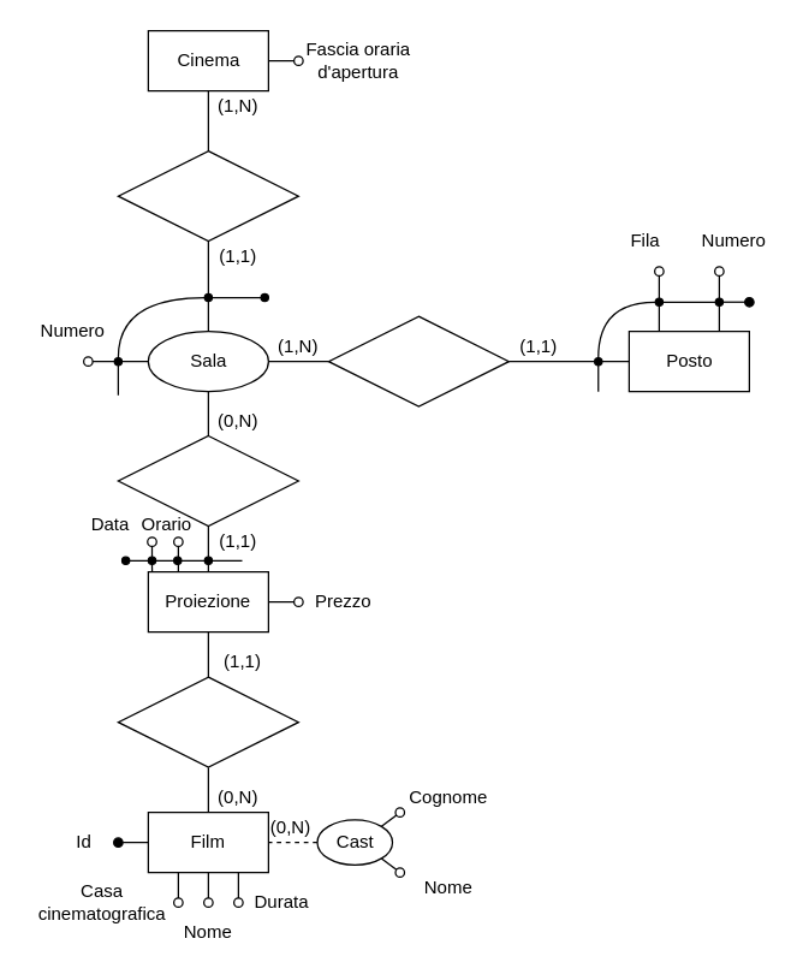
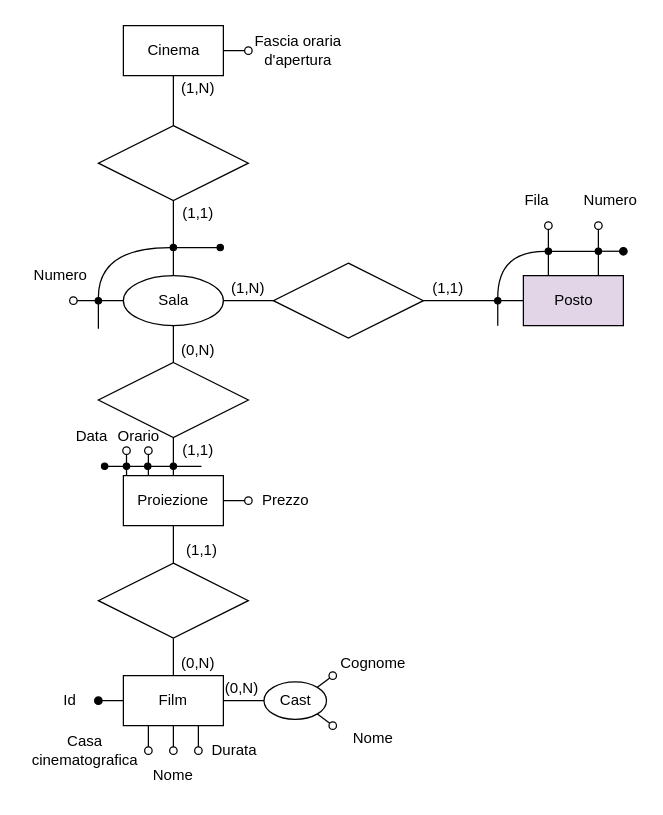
  <mxCell id="0" />
  <mxCell id="1" parent="0" />
  <mxCell id="2" style="orthogonalLoop=1;jettySize=auto;html=1;exitX=0.5;exitY=1;exitDx=0;exitDy=0;entryX=0.5;entryY=0;entryDx=0;entryDy=0;endArrow=none;endFill=0;sketch=0;edgeStyle=orthogonalEdgeStyle;" parent="1" source="4" target="9" edge="1"><mxGeometry relative="1" as="geometry" /></mxCell>
  <mxCell id="3" style="edgeStyle=orthogonalEdgeStyle;orthogonalLoop=1;jettySize=auto;html=1;endArrow=oval;endFill=0;sketch=0;rounded=0;exitX=1;exitY=0.5;exitDx=0;exitDy=0;" parent="1" source="4" edge="1"><mxGeometry relative="1" as="geometry"><mxPoint x="198" y="40" as="targetPoint" /><Array as="points" /></mxGeometry></mxCell>
  <mxCell id="4" value="Cinema" style="html=1;sketch=0;" parent="1" vertex="1"><mxGeometry x="98" y="20" width="80" height="40" as="geometry" /></mxCell>
  <mxCell id="5" style="edgeStyle=orthogonalEdgeStyle;orthogonalLoop=1;jettySize=auto;html=1;exitX=1;exitY=0.5;exitDx=0;exitDy=0;endArrow=none;endFill=0;sketch=0;" parent="1" source="8" target="12" edge="1"><mxGeometry relative="1" as="geometry" /></mxCell>
  <mxCell id="6" style="edgeStyle=orthogonalEdgeStyle;orthogonalLoop=1;jettySize=auto;html=1;exitX=0;exitY=0.5;exitDx=0;exitDy=0;endArrow=oval;endFill=0;sketch=0;rounded=0;" parent="1" source="8" edge="1"><mxGeometry relative="1" as="geometry"><mxPoint x="58" y="240" as="targetPoint" /></mxGeometry></mxCell>
  <mxCell id="7" style="edgeStyle=orthogonalEdgeStyle;orthogonalLoop=1;jettySize=auto;html=1;exitX=0.5;exitY=1;exitDx=0;exitDy=0;entryX=0.5;entryY=0;entryDx=0;entryDy=0;endArrow=none;endFill=0;sketch=0;rounded=0;" parent="1" source="8" target="30" edge="1"><mxGeometry relative="1" as="geometry" /></mxCell>
  <mxCell id="8" value="Sala" style="ellipse;html=1;sketch=0;" parent="1" vertex="1"><mxGeometry x="98" y="220" width="80" height="40" as="geometry" /></mxCell>
  <mxCell id="9" value="" style="rhombus;whiteSpace=wrap;html=1;sketch=0;" parent="1" vertex="1"><mxGeometry x="78" y="100" width="120" height="60" as="geometry" /></mxCell>
  <mxCell id="10" style="edgeStyle=orthogonalEdgeStyle;orthogonalLoop=1;jettySize=auto;html=1;exitX=1;exitY=0.5;exitDx=0;exitDy=0;endArrow=none;endFill=0;sketch=0;rounded=0;" parent="1" source="41" target="14" edge="1"><mxGeometry relative="1" as="geometry"><Array as="points"><mxPoint x="398" y="240" /><mxPoint x="398" y="240" /></Array></mxGeometry></mxCell>
  <mxCell id="11" style="edgeStyle=orthogonalEdgeStyle;orthogonalLoop=1;jettySize=auto;html=1;entryX=0;entryY=0.5;entryDx=0;entryDy=0;startArrow=none;startFill=0;endArrow=none;endFill=0;endSize=6;fillColor=#000000;sketch=0;rounded=0;" parent="1" source="12" target="41" edge="1"><mxGeometry relative="1" as="geometry" /></mxCell>
  <mxCell id="12" value="" style="rhombus;whiteSpace=wrap;html=1;sketch=0;" parent="1" vertex="1"><mxGeometry x="218" y="210" width="120" height="60" as="geometry" /></mxCell>
  <mxCell id="13" style="edgeStyle=none;rounded=0;orthogonalLoop=1;jettySize=auto;html=1;exitX=0.75;exitY=0;exitDx=0;exitDy=0;entryX=0.5;entryY=1;entryDx=0;entryDy=0;endArrow=none;endFill=0;strokeColor=#000000;fillColor=#FFFFFF;" parent="1" source="14" target="61" edge="1"><mxGeometry relative="1" as="geometry" /></mxCell>
- <mxCell id="14" value="Posto" style="html=1;sketch=0;" parent="1" vertex="1"><mxGeometry x="418" y="220" width="80" height="40" as="geometry" /></mxCell>
+ <mxCell id="14" value="Posto" style="html=1;sketch=0;fillColor=#e1d5e7;" parent="1" vertex="1"><mxGeometry x="418" y="220" width="80" height="40" as="geometry" /></mxCell>
  <mxCell id="15" value="Fascia oraria d'apertura" style="text;html=1;strokeColor=none;fillColor=none;align=center;verticalAlign=middle;whiteSpace=wrap;sketch=0;" parent="1" vertex="1"><mxGeometry x="198" y="30" width="80" height="20" as="geometry" /></mxCell>
  <mxCell id="16" value="Numero" style="text;html=1;strokeColor=none;fillColor=none;align=center;verticalAlign=middle;whiteSpace=wrap;sketch=0;" parent="1" vertex="1"><mxGeometry x="28" y="210" width="40" height="20" as="geometry" /></mxCell>
  <mxCell id="17" value="Prezzo" style="text;html=1;strokeColor=none;fillColor=none;align=center;verticalAlign=middle;whiteSpace=wrap;sketch=0;" parent="1" vertex="1"><mxGeometry x="208" y="390" width="40" height="20" as="geometry" /></mxCell>
  <mxCell id="18" value="Data" style="text;html=1;strokeColor=none;fillColor=none;align=center;verticalAlign=middle;whiteSpace=wrap;sketch=0;" parent="1" vertex="1"><mxGeometry x="58" y="338.5" width="30" height="20" as="geometry" /></mxCell>
  <mxCell id="19" value="(1,N)" style="text;html=1;strokeColor=none;fillColor=none;align=center;verticalAlign=middle;whiteSpace=wrap;sketch=0;" parent="1" vertex="1"><mxGeometry x="138" y="60" width="40" height="20" as="geometry" /></mxCell>
  <mxCell id="20" value="(1,N)" style="text;html=1;strokeColor=none;fillColor=none;align=center;verticalAlign=middle;whiteSpace=wrap;sketch=0;" parent="1" vertex="1"><mxGeometry x="178" y="220" width="40" height="20" as="geometry" /></mxCell>
  <mxCell id="21" value="(1,1)" style="text;html=1;strokeColor=none;fillColor=none;align=center;verticalAlign=middle;whiteSpace=wrap;sketch=0;" parent="1" vertex="1"><mxGeometry x="338" y="220" width="40" height="20" as="geometry" /></mxCell>
  <mxCell id="22" value="(0,N)" style="text;html=1;strokeColor=none;fillColor=none;align=center;verticalAlign=middle;whiteSpace=wrap;sketch=0;" parent="1" vertex="1"><mxGeometry x="138" y="270" width="40" height="20" as="geometry" /></mxCell>
  <mxCell id="23" style="edgeStyle=none;orthogonalLoop=1;jettySize=auto;html=1;exitX=0.25;exitY=0;exitDx=0;exitDy=0;startArrow=none;startFill=0;endArrow=oval;endFill=0;endSize=6;fillColor=#000000;sketch=0;rounded=0;" parent="1" source="26" edge="1"><mxGeometry relative="1" as="geometry"><mxPoint x="118" y="360" as="targetPoint" /><mxPoint x="178" y="412" as="sourcePoint" /></mxGeometry></mxCell>
  <mxCell id="24" style="edgeStyle=orthogonalEdgeStyle;rounded=0;orthogonalLoop=1;jettySize=auto;html=1;exitX=1;exitY=0.5;exitDx=0;exitDy=0;endArrow=oval;endFill=0;" edge="1" parent="1" source="26"><mxGeometry relative="1" as="geometry"><mxPoint x="198" y="400" as="targetPoint" /></mxGeometry></mxCell>
  <mxCell id="25" style="edgeStyle=orthogonalEdgeStyle;rounded=0;orthogonalLoop=1;jettySize=auto;html=1;entryX=0.5;entryY=0;entryDx=0;entryDy=0;endArrow=none;endFill=0;" edge="1" parent="1" source="26" target="69"><mxGeometry relative="1" as="geometry" /></mxCell>
  <mxCell id="26" value="Proiezione" style="whiteSpace=wrap;html=1;sketch=0;" parent="1" vertex="1"><mxGeometry x="98" y="380" width="80" height="40" as="geometry" /></mxCell>
  <mxCell id="27" value="Fila" style="text;html=1;strokeColor=none;fillColor=none;align=center;verticalAlign=middle;whiteSpace=wrap;sketch=0;" parent="1" vertex="1"><mxGeometry x="408.5" y="150" width="40" height="20" as="geometry" /></mxCell>
  <mxCell id="28" value="Numero" style="text;html=1;strokeColor=none;fillColor=none;align=center;verticalAlign=middle;whiteSpace=wrap;sketch=0;" parent="1" vertex="1"><mxGeometry x="468" y="150" width="40" height="20" as="geometry" /></mxCell>
  <mxCell id="29" style="edgeStyle=orthogonalEdgeStyle;orthogonalLoop=1;jettySize=auto;html=1;exitX=0.5;exitY=1;exitDx=0;exitDy=0;entryX=0.5;entryY=0;entryDx=0;entryDy=0;endArrow=none;endFill=0;sketch=0;rounded=0;startArrow=none;" parent="1" source="46" target="26" edge="1"><mxGeometry relative="1" as="geometry" /></mxCell>
  <mxCell id="30" value="" style="rhombus;whiteSpace=wrap;html=1;sketch=0;" parent="1" vertex="1"><mxGeometry x="78" y="289.5" width="120" height="60" as="geometry" /></mxCell>
  <mxCell id="31" style="edgeStyle=orthogonalEdgeStyle;orthogonalLoop=1;jettySize=auto;html=1;entryX=1;entryY=0.5;entryDx=0;entryDy=0;startArrow=none;startFill=0;endArrow=none;endFill=0;endSize=6;sketch=0;rounded=0;" parent="1" source="32" target="38" edge="1"><mxGeometry relative="1" as="geometry" /></mxCell>
  <mxCell id="32" value="" style="ellipse;whiteSpace=wrap;html=1;aspect=fixed;fillColor=#000000;sketch=0;" parent="1" vertex="1"><mxGeometry x="173" y="195" width="5" height="5" as="geometry" /></mxCell>
  <mxCell id="33" style="edgeStyle=orthogonalEdgeStyle;orthogonalLoop=1;jettySize=auto;html=1;startArrow=none;startFill=0;endArrow=none;endFill=0;endSize=6;fillColor=#000000;sketch=0;rounded=0;" parent="1" source="34" edge="1"><mxGeometry relative="1" as="geometry"><mxPoint x="78" y="260" as="targetPoint" /></mxGeometry></mxCell>
  <mxCell id="34" value="" style="ellipse;whiteSpace=wrap;html=1;aspect=fixed;fillColor=#000000;sketch=0;" parent="1" vertex="1"><mxGeometry x="75.5" y="237.5" width="5" height="5" as="geometry" /></mxCell>
  <mxCell id="35" style="edgeStyle=orthogonalEdgeStyle;orthogonalLoop=1;jettySize=auto;html=1;exitX=0.5;exitY=1;exitDx=0;exitDy=0;endArrow=none;endFill=0;sketch=0;rounded=0;entryX=0.5;entryY=0;entryDx=0;entryDy=0;" parent="1" source="9" target="38" edge="1"><mxGeometry relative="1" as="geometry"><mxPoint x="68" y="250" as="sourcePoint" /><mxPoint x="68" y="190" as="targetPoint" /><Array as="points"><mxPoint x="138" y="180" /><mxPoint x="138" y="180" /></Array></mxGeometry></mxCell>
  <mxCell id="36" style="edgeStyle=orthogonalEdgeStyle;orthogonalLoop=1;jettySize=auto;html=1;entryX=0.5;entryY=0;entryDx=0;entryDy=0;startArrow=none;startFill=0;endArrow=none;endFill=0;endSize=6;sketch=0;curved=1;" parent="1" source="38" target="34" edge="1"><mxGeometry relative="1" as="geometry" /></mxCell>
  <mxCell id="37" style="edgeStyle=none;orthogonalLoop=1;jettySize=auto;html=1;entryX=0.5;entryY=0;entryDx=0;entryDy=0;startArrow=none;startFill=0;endArrow=none;endFill=0;endSize=6;sketch=0;rounded=0;" parent="1" source="38" target="8" edge="1"><mxGeometry relative="1" as="geometry" /></mxCell>
  <mxCell id="38" value="" style="ellipse;whiteSpace=wrap;html=1;aspect=fixed;fillColor=#000000;sketch=0;" parent="1" vertex="1"><mxGeometry x="135.5" y="195" width="5" height="5" as="geometry" /></mxCell>
  <mxCell id="39" style="edgeStyle=orthogonalEdgeStyle;orthogonalLoop=1;jettySize=auto;html=1;entryX=0.5;entryY=0;entryDx=0;entryDy=0;startArrow=none;startFill=0;endArrow=none;endFill=0;endSize=6;sketch=0;curved=1;exitX=0;exitY=0.5;exitDx=0;exitDy=0;" parent="1" source="58" target="41" edge="1"><mxGeometry relative="1" as="geometry"><mxPoint x="428" y="200" as="sourcePoint" /></mxGeometry></mxCell>
  <mxCell id="40" style="orthogonalLoop=1;jettySize=auto;html=1;startArrow=none;startFill=0;endArrow=none;endFill=0;endSize=6;fillColor=#ffffff;sketch=0;rounded=0;" parent="1" source="41" edge="1"><mxGeometry relative="1" as="geometry"><mxPoint x="397.5" y="260" as="targetPoint" /></mxGeometry></mxCell>
  <mxCell id="41" value="" style="ellipse;whiteSpace=wrap;html=1;aspect=fixed;fillColor=#000000;sketch=0;" parent="1" vertex="1"><mxGeometry x="395" y="237.5" width="5" height="5" as="geometry" /></mxCell>
  <mxCell id="42" value="(1,1)" style="text;html=1;strokeColor=none;fillColor=none;align=center;verticalAlign=middle;whiteSpace=wrap;sketch=0;" parent="1" vertex="1"><mxGeometry x="138" y="350" width="40" height="20" as="geometry" /></mxCell>
  <mxCell id="43" style="edgeStyle=orthogonalEdgeStyle;rounded=0;orthogonalLoop=1;jettySize=auto;html=1;entryX=0;entryY=0.5;entryDx=0;entryDy=0;endArrow=none;endFill=0;startArrow=none;" parent="1" source="49" target="46" edge="1"><mxGeometry relative="1" as="geometry" /></mxCell>
  <mxCell id="44" value="" style="ellipse;whiteSpace=wrap;html=1;aspect=fixed;fillColor=#000000;sketch=0;" parent="1" vertex="1"><mxGeometry x="80.5" y="370" width="5" height="5" as="geometry" /></mxCell>
  <mxCell id="45" style="edgeStyle=orthogonalEdgeStyle;rounded=0;orthogonalLoop=1;jettySize=auto;html=1;endArrow=none;endFill=0;" parent="1" source="46" edge="1"><mxGeometry relative="1" as="geometry"><mxPoint x="158" y="372.5" as="targetPoint" /></mxGeometry></mxCell>
  <mxCell id="46" value="" style="ellipse;whiteSpace=wrap;html=1;aspect=fixed;fillColor=#000000;sketch=0;" parent="1" vertex="1"><mxGeometry x="135.5" y="370" width="5" height="5" as="geometry" /></mxCell>
  <mxCell id="47" value="" style="edgeStyle=orthogonalEdgeStyle;orthogonalLoop=1;jettySize=auto;html=1;exitX=0.5;exitY=1;exitDx=0;exitDy=0;entryX=0.5;entryY=0;entryDx=0;entryDy=0;endArrow=none;endFill=0;sketch=0;rounded=0;" parent="1" source="30" target="46" edge="1"><mxGeometry relative="1" as="geometry"><mxPoint x="138" y="340" as="sourcePoint" /><mxPoint x="138" y="380" as="targetPoint" /></mxGeometry></mxCell>
  <mxCell id="48" value="Orario" style="text;html=1;strokeColor=none;fillColor=none;align=center;verticalAlign=middle;whiteSpace=wrap;sketch=0;" parent="1" vertex="1"><mxGeometry x="98" y="338.5" width="25" height="20" as="geometry" /></mxCell>
  <mxCell id="49" value="" style="ellipse;whiteSpace=wrap;html=1;aspect=fixed;fillColor=#000000;sketch=0;" parent="1" vertex="1"><mxGeometry x="115" y="370" width="5" height="5" as="geometry" /></mxCell>
  <mxCell id="50" value="" style="edgeStyle=orthogonalEdgeStyle;rounded=0;orthogonalLoop=1;jettySize=auto;html=1;entryX=0;entryY=0.5;entryDx=0;entryDy=0;endArrow=none;endFill=0;" parent="1" source="44" target="49" edge="1"><mxGeometry relative="1" as="geometry"><mxPoint x="95.5" y="372.5" as="sourcePoint" /><mxPoint x="135.5" y="372.5" as="targetPoint" /></mxGeometry></mxCell>
  <mxCell id="51" style="edgeStyle=none;rounded=0;orthogonalLoop=1;jettySize=auto;html=1;endArrow=oval;endFill=0;strokeColor=#000000;fillColor=#FFFFFF;" parent="1" source="52" edge="1"><mxGeometry relative="1" as="geometry"><mxPoint x="100.5" y="360" as="targetPoint" /></mxGeometry></mxCell>
  <mxCell id="52" value="" style="ellipse;whiteSpace=wrap;html=1;aspect=fixed;fillColor=#000000;sketch=0;" parent="1" vertex="1"><mxGeometry x="98" y="370" width="5" height="5" as="geometry" /></mxCell>
  <mxCell id="53" value="" style="edgeStyle=none;orthogonalLoop=1;jettySize=auto;html=1;startArrow=none;startFill=0;endArrow=none;endFill=0;endSize=6;fillColor=#000000;sketch=0;rounded=0;entryX=0.5;entryY=1;entryDx=0;entryDy=0;exitX=0.032;exitY=0.004;exitDx=0;exitDy=0;exitPerimeter=0;" parent="1" source="26" target="52" edge="1"><mxGeometry relative="1" as="geometry"><mxPoint x="101" y="361" as="targetPoint" /><mxPoint x="101" y="380" as="sourcePoint" /></mxGeometry></mxCell>
  <mxCell id="54" value="(1,1)" style="text;html=1;strokeColor=none;fillColor=none;align=center;verticalAlign=middle;whiteSpace=wrap;sketch=0;" parent="1" vertex="1"><mxGeometry x="138" y="160" width="40" height="20" as="geometry" /></mxCell>
  <mxCell id="55" style="edgeStyle=none;rounded=0;orthogonalLoop=1;jettySize=auto;html=1;entryX=0.25;entryY=0;entryDx=0;entryDy=0;endArrow=none;endFill=0;strokeColor=#000000;fillColor=#FFFFFF;" parent="1" source="58" target="14" edge="1"><mxGeometry relative="1" as="geometry" /></mxCell>
  <mxCell id="56" style="edgeStyle=none;rounded=0;orthogonalLoop=1;jettySize=auto;html=1;entryX=0;entryY=0.5;entryDx=0;entryDy=0;endArrow=none;endFill=0;strokeColor=#000000;fillColor=#FFFFFF;" parent="1" source="58" target="61" edge="1"><mxGeometry relative="1" as="geometry" /></mxCell>
  <mxCell id="57" style="edgeStyle=none;rounded=0;orthogonalLoop=1;jettySize=auto;html=1;endArrow=oval;endFill=0;strokeColor=#000000;fillColor=#FFFFFF;" parent="1" source="58" edge="1"><mxGeometry relative="1" as="geometry"><mxPoint x="438" y="180" as="targetPoint" /></mxGeometry></mxCell>
  <mxCell id="58" value="" style="ellipse;whiteSpace=wrap;html=1;aspect=fixed;fillColor=#000000;sketch=0;" parent="1" vertex="1"><mxGeometry x="435.5" y="198" width="5" height="5" as="geometry" /></mxCell>
  <mxCell id="59" style="edgeStyle=none;rounded=0;orthogonalLoop=1;jettySize=auto;html=1;endArrow=oval;endFill=1;strokeColor=#000000;fillColor=#FFFFFF;" parent="1" source="61" edge="1"><mxGeometry relative="1" as="geometry"><mxPoint x="498" y="200.5" as="targetPoint" /></mxGeometry></mxCell>
  <mxCell id="60" style="edgeStyle=none;rounded=0;orthogonalLoop=1;jettySize=auto;html=1;endArrow=oval;endFill=0;strokeColor=#000000;fillColor=#FFFFFF;" parent="1" source="61" edge="1"><mxGeometry relative="1" as="geometry"><mxPoint x="478" y="180" as="targetPoint" /></mxGeometry></mxCell>
  <mxCell id="61" value="" style="ellipse;whiteSpace=wrap;html=1;aspect=fixed;fillColor=#000000;sketch=0;" parent="1" vertex="1"><mxGeometry x="475.5" y="198" width="5" height="5" as="geometry" /></mxCell>
  <mxCell id="62" style="edgeStyle=orthogonalEdgeStyle;orthogonalLoop=1;jettySize=auto;html=1;exitX=0.5;exitY=1;exitDx=0;exitDy=0;endArrow=oval;endFill=0;sketch=0;rounded=0;" edge="1" parent="1" source="66"><mxGeometry relative="1" as="geometry"><mxPoint x="138" y="600" as="targetPoint" /></mxGeometry></mxCell>
  <mxCell id="63" style="edgeStyle=orthogonalEdgeStyle;orthogonalLoop=1;jettySize=auto;html=1;exitX=0.25;exitY=1;exitDx=0;exitDy=0;endArrow=oval;endFill=0;sketch=0;rounded=0;" edge="1" parent="1" source="66"><mxGeometry relative="1" as="geometry"><mxPoint x="118" y="600" as="targetPoint" /></mxGeometry></mxCell>
  <mxCell id="64" style="edgeStyle=orthogonalEdgeStyle;orthogonalLoop=1;jettySize=auto;html=1;exitX=0.75;exitY=1;exitDx=0;exitDy=0;startArrow=none;startFill=0;endArrow=oval;endFill=0;endSize=6;fillColor=#000000;sketch=0;rounded=0;" edge="1" parent="1" source="66"><mxGeometry relative="1" as="geometry"><mxPoint x="158" y="600" as="targetPoint" /><Array as="points" /></mxGeometry></mxCell>
  <mxCell id="65" style="edgeStyle=none;rounded=0;orthogonalLoop=1;jettySize=auto;html=1;endArrow=oval;endFill=1;strokeColor=#000000;fillColor=#FFFFFF;" edge="1" parent="1" source="66"><mxGeometry relative="1" as="geometry"><mxPoint x="78" y="560" as="targetPoint" /></mxGeometry></mxCell>
  <mxCell id="66" value="Film" style="whiteSpace=wrap;html=1;sketch=0;" vertex="1" parent="1"><mxGeometry x="98" y="540" width="80" height="40" as="geometry" /></mxCell>
  <mxCell id="67" value="(0,N)" style="text;html=1;strokeColor=none;fillColor=none;align=center;verticalAlign=middle;whiteSpace=wrap;sketch=0;" vertex="1" parent="1"><mxGeometry x="138" y="520" width="40" height="20" as="geometry" /></mxCell>
  <mxCell id="68" style="edgeStyle=orthogonalEdgeStyle;orthogonalLoop=1;jettySize=auto;html=1;exitX=0.5;exitY=1;exitDx=0;exitDy=0;entryX=0.5;entryY=0;entryDx=0;entryDy=0;endArrow=none;endFill=0;sketch=0;rounded=0;" edge="1" parent="1" source="69" target="66"><mxGeometry relative="1" as="geometry" /></mxCell>
  <mxCell id="69" value="" style="rhombus;whiteSpace=wrap;html=1;sketch=0;" vertex="1" parent="1"><mxGeometry x="78" y="450" width="120" height="60" as="geometry" /></mxCell>
  <mxCell id="70" value="Durata" style="text;html=1;strokeColor=none;fillColor=none;align=center;verticalAlign=middle;whiteSpace=wrap;sketch=0;" vertex="1" parent="1"><mxGeometry x="166.75" y="590" width="40" height="20" as="geometry" /></mxCell>
  <mxCell id="71" value="Nome" style="text;html=1;strokeColor=none;fillColor=none;align=center;verticalAlign=middle;whiteSpace=wrap;sketch=0;" vertex="1" parent="1"><mxGeometry x="118" y="610" width="40" height="20" as="geometry" /></mxCell>
  <mxCell id="72" value="Casa cinematografica&lt;br&gt;" style="text;html=1;strokeColor=none;fillColor=none;align=center;verticalAlign=middle;whiteSpace=wrap;sketch=0;" vertex="1" parent="1"><mxGeometry x="20.5" y="590" width="92.5" height="20" as="geometry" /></mxCell>
- <mxCell id="73" style="edgeStyle=orthogonalEdgeStyle;rounded=0;orthogonalLoop=1;jettySize=auto;html=1;exitX=0;exitY=0.5;exitDx=0;exitDy=0;entryX=1;entryY=0.5;entryDx=0;entryDy=0;endArrow=none;endFill=0;dashed=1;" edge="1" parent="1" source="76" target="66"><mxGeometry relative="1" as="geometry" /></mxCell>
+ <mxCell id="73" style="edgeStyle=orthogonalEdgeStyle;rounded=0;orthogonalLoop=1;jettySize=auto;html=1;exitX=0;exitY=0.5;exitDx=0;exitDy=0;entryX=1;entryY=0.5;entryDx=0;entryDy=0;endArrow=none;endFill=0;" edge="1" parent="1" source="76" target="66"><mxGeometry relative="1" as="geometry" /></mxCell>
  <mxCell id="74" style="edgeStyle=none;rounded=0;orthogonalLoop=1;jettySize=auto;html=1;exitX=1;exitY=0;exitDx=0;exitDy=0;startArrow=none;startFill=0;endArrow=oval;endFill=0;" edge="1" parent="1" source="76"><mxGeometry relative="1" as="geometry"><mxPoint x="265.5" y="540" as="targetPoint" /></mxGeometry></mxCell>
  <mxCell id="75" style="edgeStyle=none;rounded=0;orthogonalLoop=1;jettySize=auto;html=1;exitX=1;exitY=1;exitDx=0;exitDy=0;startArrow=none;startFill=0;endArrow=oval;endFill=0;" edge="1" parent="1" source="76"><mxGeometry relative="1" as="geometry"><mxPoint x="265.5" y="580" as="targetPoint" /></mxGeometry></mxCell>
  <mxCell id="76" value="Cast" style="ellipse;whiteSpace=wrap;html=1;" vertex="1" parent="1"><mxGeometry x="210.5" y="545" width="50" height="30" as="geometry" /></mxCell>
  <mxCell id="77" value="(0,N)" style="text;html=1;strokeColor=none;fillColor=none;align=center;verticalAlign=middle;whiteSpace=wrap;sketch=0;" vertex="1" parent="1"><mxGeometry x="173" y="540" width="40" height="20" as="geometry" /></mxCell>
  <mxCell id="78" value="Id" style="text;html=1;strokeColor=none;fillColor=none;align=center;verticalAlign=middle;whiteSpace=wrap;sketch=0;" vertex="1" parent="1"><mxGeometry x="43" y="549.5" width="25" height="20" as="geometry" /></mxCell>
  <mxCell id="79" value="Nome" style="text;html=1;strokeColor=none;fillColor=none;align=center;verticalAlign=middle;whiteSpace=wrap;sketch=0;" vertex="1" parent="1"><mxGeometry x="278" y="579.5" width="40" height="20" as="geometry" /></mxCell>
  <mxCell id="80" value="Cognome" style="text;html=1;strokeColor=none;fillColor=none;align=center;verticalAlign=middle;whiteSpace=wrap;sketch=0;" vertex="1" parent="1"><mxGeometry x="278" y="519.5" width="40" height="20" as="geometry" /></mxCell>
  <mxCell id="81" value="(1,1)" style="text;html=1;strokeColor=none;fillColor=none;align=center;verticalAlign=middle;whiteSpace=wrap;sketch=0;" vertex="1" parent="1"><mxGeometry x="140.5" y="430" width="40" height="20" as="geometry" /></mxCell>
